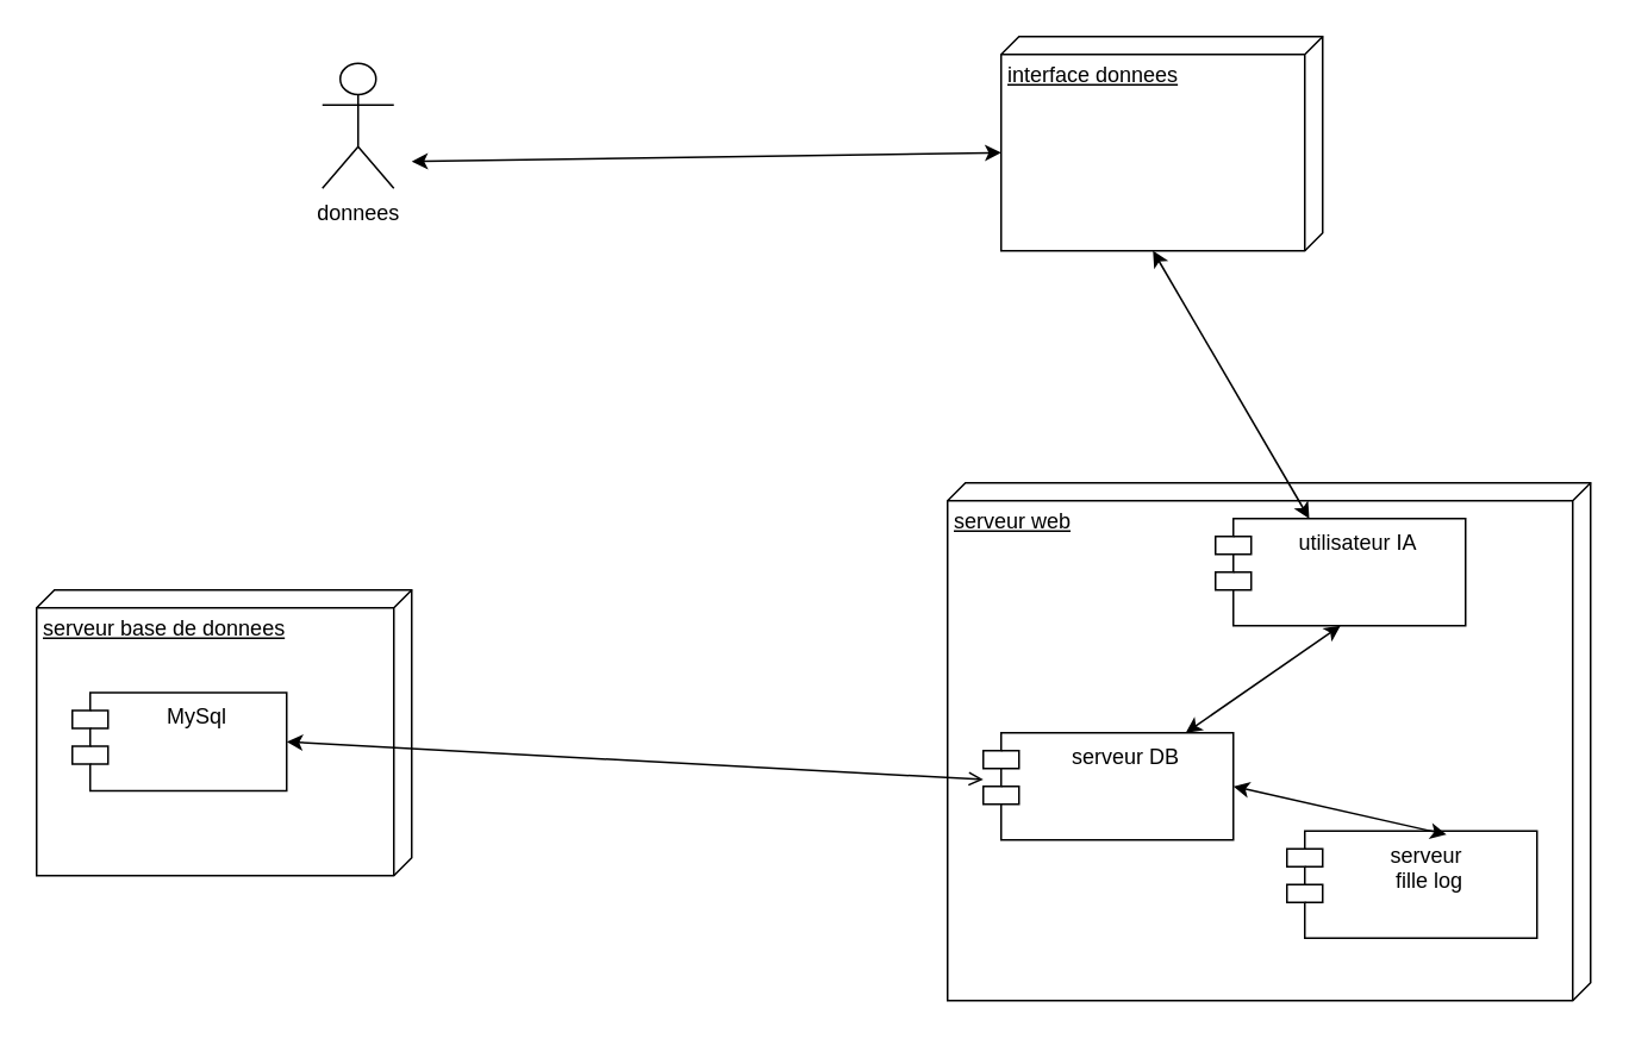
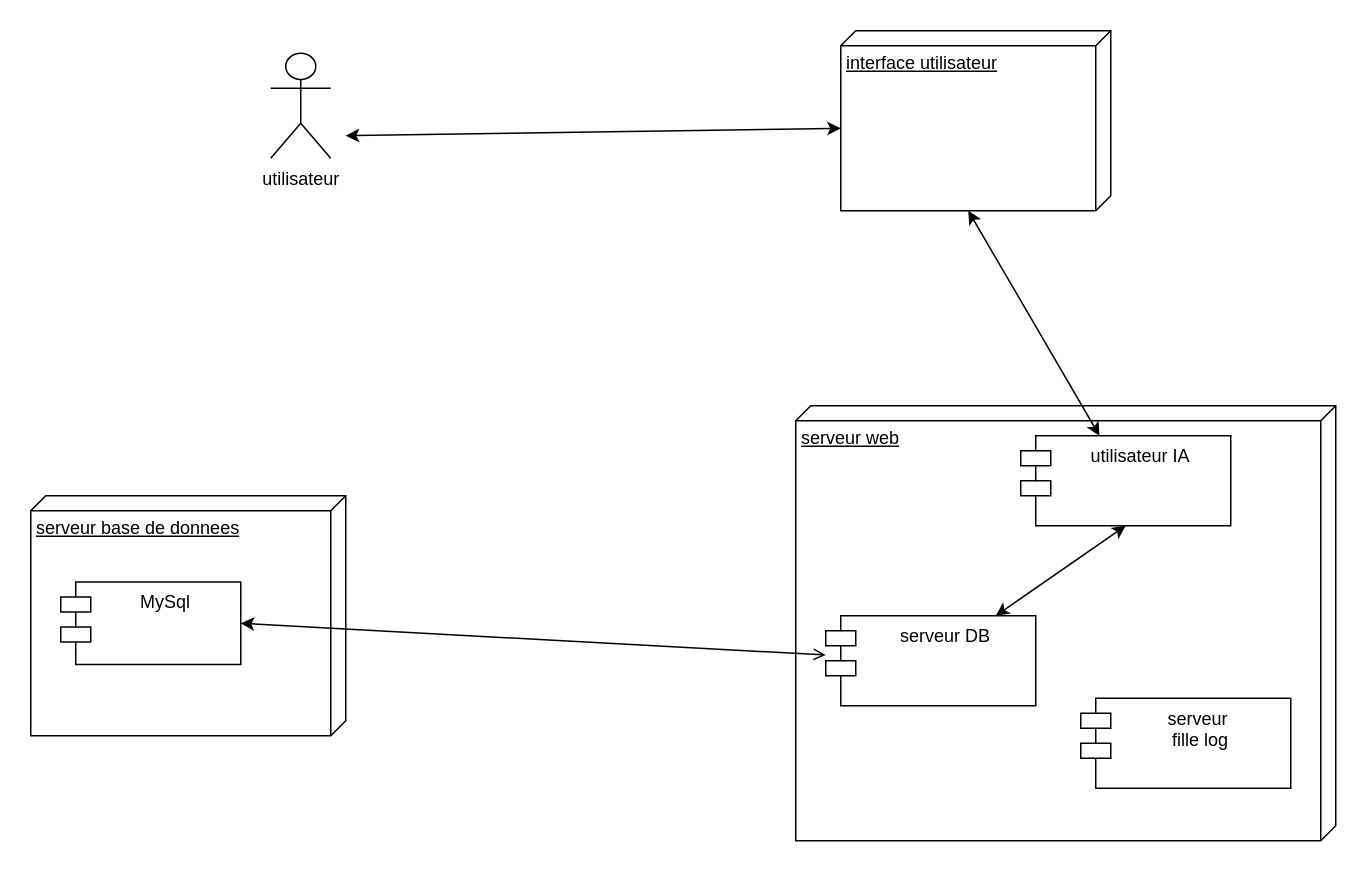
  <mxCell id="0" />
  <mxCell id="1" parent="0" />
- <mxCell id="2" value="donnees" style="shape=umlActor;verticalLabelPosition=bottom;verticalAlign=top;html=1;outlineConnect=0;" vertex="1" parent="1"><mxGeometry x="180" y="35" width="40" height="70" as="geometry" /></mxCell>
- <mxCell id="3" value="interface donnees" style="verticalAlign=top;align=left;spacingTop=8;spacingLeft=2;spacingRight=12;shape=cube;size=10;direction=south;fontStyle=4;html=1;" vertex="1" parent="1"><mxGeometry x="560" y="20" width="180" height="120" as="geometry" /></mxCell>
+ <mxCell id="2" value="utilisateur" style="shape=umlActor;verticalLabelPosition=bottom;verticalAlign=top;html=1;outlineConnect=0;" vertex="1" parent="1"><mxGeometry x="180" y="35" width="40" height="70" as="geometry" /></mxCell>
+ <mxCell id="3" value="interface utilisateur" style="verticalAlign=top;align=left;spacingTop=8;spacingLeft=2;spacingRight=12;shape=cube;size=10;direction=south;fontStyle=4;html=1;" vertex="1" parent="1"><mxGeometry x="560" y="20" width="180" height="120" as="geometry" /></mxCell>
  <mxCell id="4" value="serveur web" style="verticalAlign=top;align=left;spacingTop=8;spacingLeft=2;spacingRight=12;shape=cube;size=10;direction=south;fontStyle=4;html=1;" vertex="1" parent="1"><mxGeometry x="530" y="270" width="360" height="290" as="geometry" /></mxCell>
  <mxCell id="5" value="serveur base de donnees" style="verticalAlign=top;align=left;spacingTop=8;spacingLeft=2;spacingRight=12;shape=cube;size=10;direction=south;fontStyle=4;html=1;" vertex="1" parent="1"><mxGeometry x="20" y="330" width="210" height="160" as="geometry" /></mxCell>
  <mxCell id="6" value="utilisateur IA" style="shape=module;align=left;spacingLeft=20;align=center;verticalAlign=top;" vertex="1" parent="1"><mxGeometry x="680" y="290" width="140" height="60" as="geometry" /></mxCell>
  <mxCell id="7" value="serveur DB" style="shape=module;align=left;spacingLeft=20;align=center;verticalAlign=top;" vertex="1" parent="1"><mxGeometry x="550" y="410" width="140" height="60" as="geometry" /></mxCell>
  <mxCell id="8" value="serveur &#10;fille log" style="shape=module;align=left;spacingLeft=20;align=center;verticalAlign=top;" vertex="1" parent="1"><mxGeometry x="720" y="465" width="140" height="60" as="geometry" /></mxCell>
  <mxCell id="9" value="MySql" style="shape=module;align=left;spacingLeft=20;align=center;verticalAlign=top;" vertex="1" parent="1"><mxGeometry x="40" y="387.5" width="120" height="55" as="geometry" /></mxCell>
  <mxCell id="10" value="" style="endArrow=classic;startArrow=classic;html=1;rounded=0;entryX=0;entryY=0;entryDx=65;entryDy=180;entryPerimeter=0;" edge="1" parent="1" target="3"><mxGeometry width="50" height="50" relative="1" as="geometry"><mxPoint x="230" y="90" as="sourcePoint" /><mxPoint x="460" y="240" as="targetPoint" /></mxGeometry></mxCell>
  <mxCell id="11" value="" style="endArrow=classic;startArrow=classic;html=1;rounded=0;entryX=0;entryY=0;entryDx=120;entryDy=95;entryPerimeter=0;" edge="1" parent="1" source="6" target="3"><mxGeometry width="50" height="50" relative="1" as="geometry"><mxPoint x="410" y="290" as="sourcePoint" /><mxPoint x="460" y="240" as="targetPoint" /></mxGeometry></mxCell>
  <mxCell id="12" value="" style="endArrow=classic;startArrow=classic;html=1;rounded=0;" edge="1" parent="1" source="7"><mxGeometry width="50" height="50" relative="1" as="geometry"><mxPoint x="710" y="390" as="sourcePoint" /><mxPoint x="750" y="350" as="targetPoint" /></mxGeometry></mxCell>
- <mxCell id="13" value="" style="endArrow=classic;startArrow=classic;html=1;rounded=0;exitX=1;exitY=0.5;exitDx=0;exitDy=0;entryX=0.638;entryY=0.033;entryDx=0;entryDy=0;entryPerimeter=0;" edge="1" parent="1" source="7" target="8"><mxGeometry width="50" height="50" relative="1" as="geometry"><mxPoint x="710" y="450" as="sourcePoint" /><mxPoint x="760" y="400" as="targetPoint" /></mxGeometry></mxCell>
  <mxCell id="14" value="" style="endArrow=open;startArrow=classic;html=1;rounded=0;exitX=1;exitY=0.5;exitDx=0;exitDy=0;" edge="1" parent="1" source="9" target="7"><mxGeometry width="50" height="50" relative="1" as="geometry"><mxPoint x="410" y="290" as="sourcePoint" /><mxPoint x="460" y="240" as="targetPoint" /></mxGeometry></mxCell>
